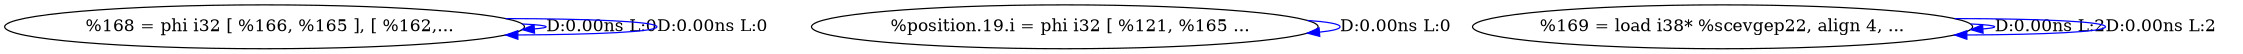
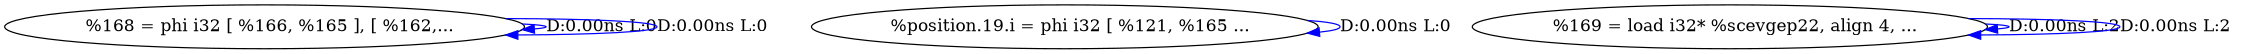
  digraph {
    edge [color=blue]
    n1 [label="  %168 = phi i32 [ %166, %165 ], [ %162,..."]
    n2 [label="  %position.19.i = phi i32 [ %121, %165 ..."]
-   n3 [label="%169 = load i38* %scevgep22, align 4, ..."]
+   n3 [label="  %169 = load i32* %scevgep22, align 4, ..."]
    n1 -> n1 [label="D:0.00ns L:0"]
    n1 -> n1 [label="D:0.00ns L:0"]
    n2 -> n2 [label="D:0.00ns L:0"]
    n3 -> n3 [label="D:0.00ns L:2"]
    n3 -> n3 [label="D:0.00ns L:2"]
  }
